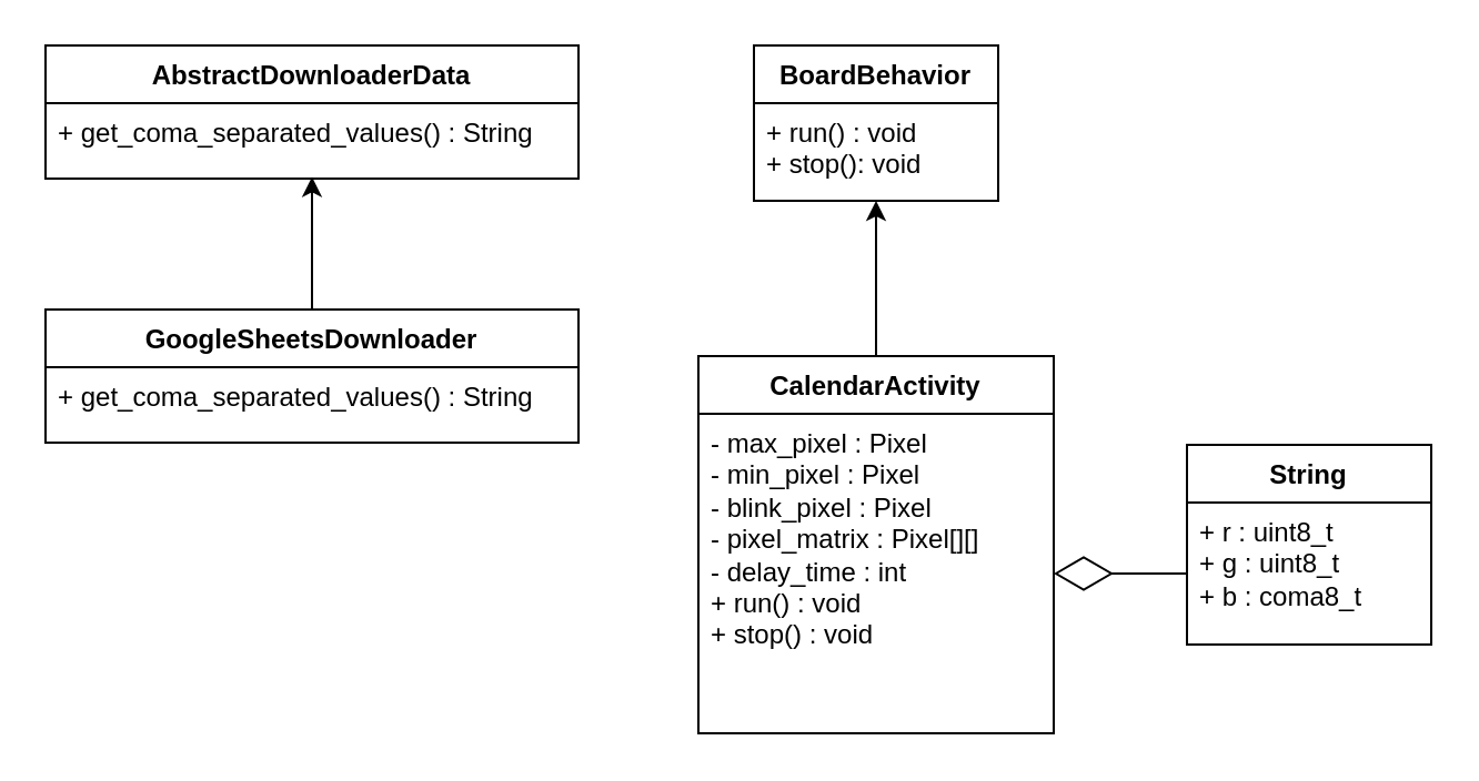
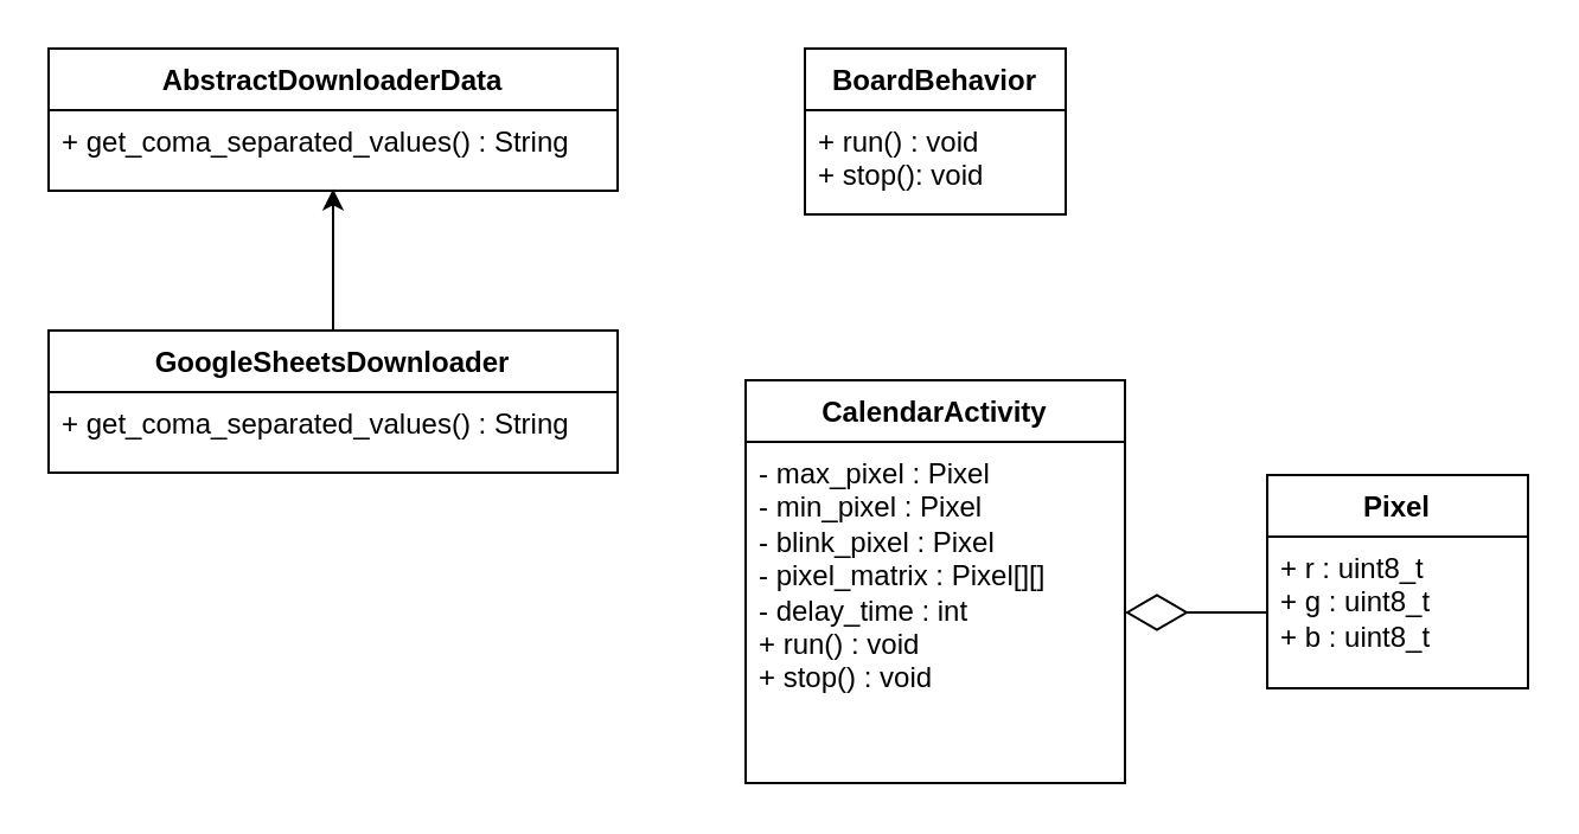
  <mxCell id="0" />
  <mxCell id="1" parent="0" />
  <mxCell id="2" value="AbstractDownloaderData" style="swimlane;fontStyle=1;align=center;verticalAlign=top;childLayout=stackLayout;horizontal=1;startSize=26;horizontalStack=0;resizeParent=1;resizeParentMax=0;resizeLast=0;collapsible=1;marginBottom=0;whiteSpace=wrap;html=1;rounded=1;shadow=0;arcSize=0;" parent="1" vertex="1"><mxGeometry x="20" y="20" width="240" height="60" as="geometry" /></mxCell>
  <mxCell id="3" value="+&amp;nbsp;get_coma_separated_values() : String" style="text;strokeColor=none;fillColor=none;align=left;verticalAlign=top;spacingLeft=4;spacingRight=4;overflow=hidden;rotatable=0;points=[[0,0.5],[1,0.5]];portConstraint=eastwest;whiteSpace=wrap;html=1;" parent="2" vertex="1"><mxGeometry y="26" width="240" height="34" as="geometry" /></mxCell>
  <mxCell id="4" style="edgeStyle=orthogonalEdgeStyle;rounded=0;orthogonalLoop=1;jettySize=auto;html=1;exitX=0.5;exitY=0;exitDx=0;exitDy=0;entryX=0.5;entryY=0.977;entryDx=0;entryDy=0;entryPerimeter=0;" parent="1" source="5" target="3" edge="1"><mxGeometry relative="1" as="geometry" /></mxCell>
  <mxCell id="5" value="GoogleSheetsDownloader" style="swimlane;fontStyle=1;align=center;verticalAlign=top;childLayout=stackLayout;horizontal=1;startSize=26;horizontalStack=0;resizeParent=1;resizeParentMax=0;resizeLast=0;collapsible=1;marginBottom=0;whiteSpace=wrap;html=1;rounded=1;shadow=0;arcSize=0;" parent="1" vertex="1"><mxGeometry x="20" y="139" width="240" height="60" as="geometry" /></mxCell>
  <mxCell id="6" value="+&amp;nbsp;get_coma_separated_values() : String&lt;br&gt;" style="text;strokeColor=none;fillColor=none;align=left;verticalAlign=top;spacingLeft=4;spacingRight=4;overflow=hidden;rotatable=0;points=[[0,0.5],[1,0.5]];portConstraint=eastwest;whiteSpace=wrap;html=1;" parent="5" vertex="1"><mxGeometry y="26" width="240" height="34" as="geometry" /></mxCell>
- <mxCell id="7" value="String" style="swimlane;fontStyle=1;align=center;verticalAlign=top;childLayout=stackLayout;horizontal=1;startSize=26;horizontalStack=0;resizeParent=1;resizeParentMax=0;resizeLast=0;collapsible=1;marginBottom=0;whiteSpace=wrap;html=1;rounded=1;shadow=0;arcSize=0;" parent="1" vertex="1"><mxGeometry x="534" y="200" width="110" height="90" as="geometry" /></mxCell>
- <mxCell id="8" value="+ r :&amp;nbsp;uint8_t&lt;br&gt;+ g :&amp;nbsp;uint8_t&lt;br&gt;+ b :&amp;nbsp;coma8_t" style="text;strokeColor=none;fillColor=none;align=left;verticalAlign=top;spacingLeft=4;spacingRight=4;overflow=hidden;rotatable=0;points=[[0,0.5],[1,0.5]];portConstraint=eastwest;whiteSpace=wrap;html=1;" parent="7" vertex="1"><mxGeometry y="26" width="110" height="64" as="geometry" /></mxCell>
+ <mxCell id="7" value="Pixel" style="swimlane;fontStyle=1;align=center;verticalAlign=top;childLayout=stackLayout;horizontal=1;startSize=26;horizontalStack=0;resizeParent=1;resizeParentMax=0;resizeLast=0;collapsible=1;marginBottom=0;whiteSpace=wrap;html=1;rounded=1;shadow=0;arcSize=0;" parent="1" vertex="1"><mxGeometry x="534" y="200" width="110" height="90" as="geometry" /></mxCell>
+ <mxCell id="8" value="+ r :&amp;nbsp;uint8_t&lt;br&gt;+ g :&amp;nbsp;uint8_t&lt;br&gt;+ b :&amp;nbsp;uint8_t" style="text;strokeColor=none;fillColor=none;align=left;verticalAlign=top;spacingLeft=4;spacingRight=4;overflow=hidden;rotatable=0;points=[[0,0.5],[1,0.5]];portConstraint=eastwest;whiteSpace=wrap;html=1;" parent="7" vertex="1"><mxGeometry y="26" width="110" height="64" as="geometry" /></mxCell>
  <mxCell id="9" style="edgeStyle=orthogonalEdgeStyle;rounded=0;orthogonalLoop=1;jettySize=auto;html=1;exitX=1;exitY=0.5;exitDx=0;exitDy=0;" parent="7" source="8" target="8" edge="1"><mxGeometry relative="1" as="geometry" /></mxCell>
  <mxCell id="10" value="BoardBehavior" style="swimlane;fontStyle=1;align=center;verticalAlign=top;childLayout=stackLayout;horizontal=1;startSize=26;horizontalStack=0;resizeParent=1;resizeParentMax=0;resizeLast=0;collapsible=1;marginBottom=0;whiteSpace=wrap;html=1;rounded=1;shadow=0;arcSize=0;" parent="1" vertex="1"><mxGeometry x="339" y="20" width="110" height="70" as="geometry" /></mxCell>
  <mxCell id="11" value="+ run() : void&lt;br&gt;+ stop(): void" style="text;strokeColor=none;fillColor=none;align=left;verticalAlign=top;spacingLeft=4;spacingRight=4;overflow=hidden;rotatable=0;points=[[0,0.5],[1,0.5]];portConstraint=eastwest;whiteSpace=wrap;html=1;" parent="10" vertex="1"><mxGeometry y="26" width="110" height="44" as="geometry" /></mxCell>
  <mxCell id="12" style="edgeStyle=orthogonalEdgeStyle;rounded=0;orthogonalLoop=1;jettySize=auto;html=1;exitX=1;exitY=0.5;exitDx=0;exitDy=0;" parent="10" source="11" target="11" edge="1"><mxGeometry relative="1" as="geometry" /></mxCell>
- <mxCell id="13" style="edgeStyle=orthogonalEdgeStyle;rounded=0;orthogonalLoop=1;jettySize=auto;html=1;exitX=0.5;exitY=0;exitDx=0;exitDy=0;entryX=0.5;entryY=1;entryDx=0;entryDy=0;" parent="1" source="14" target="10" edge="1"><mxGeometry relative="1" as="geometry" /></mxCell>
  <mxCell id="14" value="CalendarActivity" style="swimlane;fontStyle=1;align=center;verticalAlign=top;childLayout=stackLayout;horizontal=1;startSize=26;horizontalStack=0;resizeParent=1;resizeParentMax=0;resizeLast=0;collapsible=1;marginBottom=0;whiteSpace=wrap;html=1;rounded=1;shadow=0;arcSize=0;" parent="1" vertex="1"><mxGeometry x="314" y="160" width="160" height="170" as="geometry" /></mxCell>
  <mxCell id="15" value="- max_pixel : Pixel&lt;br&gt;- min_pixel : Pixel&lt;br&gt;- blink_pixel : Pixel&lt;br&gt;- pixel_matrix : Pixel[][]&lt;br&gt;- delay_time : int&lt;br&gt;+ run() : void&lt;br&gt;+ stop() : void" style="text;strokeColor=none;fillColor=none;align=left;verticalAlign=top;spacingLeft=4;spacingRight=4;overflow=hidden;rotatable=0;points=[[0,0.5],[1,0.5]];portConstraint=eastwest;whiteSpace=wrap;html=1;" parent="14" vertex="1"><mxGeometry y="26" width="160" height="144" as="geometry" /></mxCell>
  <mxCell id="16" style="edgeStyle=orthogonalEdgeStyle;rounded=0;orthogonalLoop=1;jettySize=auto;html=1;exitX=1;exitY=0.5;exitDx=0;exitDy=0;" parent="14" source="15" target="15" edge="1"><mxGeometry relative="1" as="geometry" /></mxCell>
  <mxCell id="17" value="" style="endArrow=diamondThin;endFill=0;endSize=24;html=1;rounded=0;exitX=0;exitY=0.5;exitDx=0;exitDy=0;entryX=1;entryY=0.5;entryDx=0;entryDy=0;" parent="1" source="8" target="15" edge="1"><mxGeometry width="160" relative="1" as="geometry"><mxPoint x="324" y="130" as="sourcePoint" /><mxPoint x="484" y="130" as="targetPoint" /></mxGeometry></mxCell>
